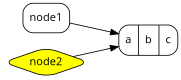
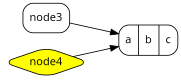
  digraph {
    fontname="Open Sans"
    rankdir=LR
    node [fontname="Open Sans" style=rounded]
    edge [fontname="Open Sans"]
-   node1 [shape=box]
+   node1 [shape=box label=node3]
    n2 [label="{ a | b | c }" shape=record]
-   node2 [fillcolor=yellow shape=diamond style="rounded,filled"]
+   node2 [fillcolor=yellow shape=diamond style="rounded,filled" label=node4]
    node1 -> n2
    node2 -> n2
  }
